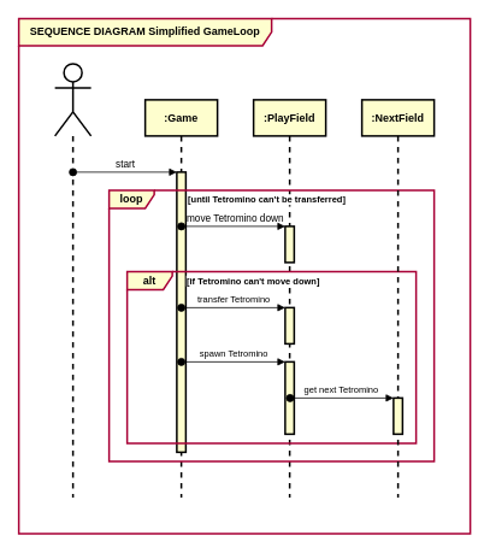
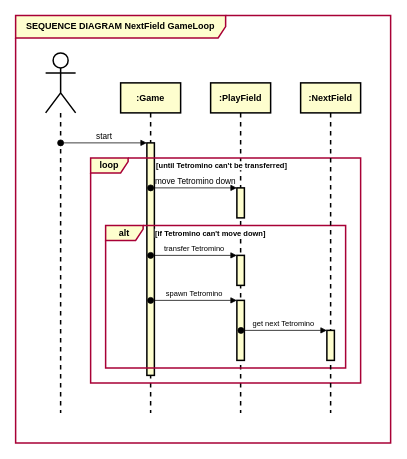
  <mxCell id="0" />
  <mxCell id="1" parent="0" />
  <mxCell id="2" value="" style="shape=umlLifeline;participant=umlActor;perimeter=lifelinePerimeter;whiteSpace=wrap;html=1;container=1;collapsible=0;recursiveResize=0;verticalAlign=top;spacingTop=36;outlineConnect=0;size=80;strokeWidth=2;" vertex="1" parent="1"><mxGeometry x="60" y="70" width="40" height="480" as="geometry" /></mxCell>
  <mxCell id="3" value="&lt;b&gt;:Game&lt;/b&gt;" style="shape=umlLifeline;perimeter=lifelinePerimeter;whiteSpace=wrap;html=1;container=1;collapsible=0;recursiveResize=0;outlineConnect=0;strokeWidth=2;fillColor=#FEFECE;" vertex="1" parent="1"><mxGeometry x="160" y="110" width="80" height="440" as="geometry" /></mxCell>
  <mxCell id="4" value="" style="html=1;points=[];perimeter=orthogonalPerimeter;strokeColor=#000000;strokeWidth=2;fillColor=#FEFECE;" vertex="1" parent="3"><mxGeometry x="35" y="80" width="10" height="310" as="geometry" /></mxCell>
  <mxCell id="5" value="&lt;b&gt;:PlayField&lt;/b&gt;" style="shape=umlLifeline;perimeter=lifelinePerimeter;whiteSpace=wrap;html=1;container=1;collapsible=0;recursiveResize=0;outlineConnect=0;strokeWidth=2;fillColor=#FEFECE;" vertex="1" parent="1"><mxGeometry x="280" y="110" width="80" height="440" as="geometry" /></mxCell>
  <mxCell id="6" value="" style="html=1;points=[];perimeter=orthogonalPerimeter;strokeColor=#000000;strokeWidth=2;fillColor=#FEFECE;fontSize=10;" vertex="1" parent="5"><mxGeometry x="35" y="230" width="10" height="40" as="geometry" /></mxCell>
  <mxCell id="7" value="transfer Tetromino" style="html=1;verticalAlign=bottom;startArrow=oval;endArrow=block;startSize=8;fontSize=10;" edge="1" target="6" parent="5"><mxGeometry relative="1" as="geometry"><mxPoint x="-80" y="230" as="sourcePoint" /></mxGeometry></mxCell>
  <mxCell id="8" value="" style="html=1;points=[];perimeter=orthogonalPerimeter;strokeColor=#000000;strokeWidth=2;fillColor=#FEFECE;fontSize=10;" vertex="1" parent="5"><mxGeometry x="35" y="290" width="10" height="80" as="geometry" /></mxCell>
  <mxCell id="9" value="spawn Tetromino" style="html=1;verticalAlign=bottom;startArrow=oval;endArrow=block;startSize=8;fontSize=10;" edge="1" parent="5" target="8"><mxGeometry relative="1" as="geometry"><mxPoint x="-80" y="290" as="sourcePoint" /></mxGeometry></mxCell>
  <mxCell id="10" value="start" style="html=1;verticalAlign=bottom;startArrow=oval;endArrow=block;startSize=8;" edge="1" target="4" parent="1"><mxGeometry relative="1" as="geometry"><mxPoint x="80" y="190" as="sourcePoint" /></mxGeometry></mxCell>
  <mxCell id="11" value="&lt;b&gt;loop&lt;/b&gt;" style="shape=umlFrame;whiteSpace=wrap;html=1;strokeWidth=2;width=50;height=20;fillColor=#FEFECE;strokeColor=#A80036;labelBackgroundColor=none;" vertex="1" parent="1"><mxGeometry x="120" y="210" width="360" height="300" as="geometry" /></mxCell>
  <mxCell id="12" value="" style="html=1;points=[];perimeter=orthogonalPerimeter;strokeColor=#000000;strokeWidth=2;fillColor=#FEFECE;" vertex="1" parent="1"><mxGeometry x="315" y="250" width="10" height="40" as="geometry" /></mxCell>
  <mxCell id="13" value="&amp;nbsp;move Tetromino down" style="html=1;verticalAlign=bottom;startArrow=oval;endArrow=block;startSize=8;align=center;labelBackgroundColor=none;" edge="1" target="12" parent="1"><mxGeometry relative="1" as="geometry"><mxPoint x="200" y="250" as="sourcePoint" /></mxGeometry></mxCell>
  <mxCell id="14" value="&lt;b&gt;[until Tetromino can't be transferred]&lt;/b&gt;" style="text;html=1;strokeColor=none;fillColor=none;align=center;verticalAlign=middle;whiteSpace=wrap;rounded=0;fontSize=10;labelBackgroundColor=#ffffff;" vertex="1" parent="1"><mxGeometry x="200" y="210" width="190" height="20" as="geometry" /></mxCell>
  <mxCell id="15" value="&lt;b&gt;alt&lt;/b&gt;" style="shape=umlFrame;whiteSpace=wrap;html=1;strokeWidth=2;width=50;height=20;fillColor=#FEFECE;strokeColor=#A80036;" vertex="1" parent="1"><mxGeometry x="140" y="300" width="320" height="190" as="geometry" /></mxCell>
  <mxCell id="16" value="&lt;b&gt;[if Tetromino can't move down]&lt;/b&gt;" style="text;html=1;strokeColor=none;fillColor=none;align=center;verticalAlign=middle;whiteSpace=wrap;rounded=0;fontSize=10;labelBackgroundColor=#ffffff;" vertex="1" parent="1"><mxGeometry x="200" y="300" width="160" height="20" as="geometry" /></mxCell>
  <mxCell id="17" value="&lt;b&gt;:NextField&lt;/b&gt;" style="shape=umlLifeline;perimeter=lifelinePerimeter;whiteSpace=wrap;html=1;container=1;collapsible=0;recursiveResize=0;outlineConnect=0;strokeWidth=2;fillColor=#FEFECE;" vertex="1" parent="1"><mxGeometry x="400" y="110" width="80" height="440" as="geometry" /></mxCell>
  <mxCell id="18" value="" style="html=1;points=[];perimeter=orthogonalPerimeter;strokeColor=#000000;strokeWidth=2;fillColor=#FEFECE;fontSize=10;" vertex="1" parent="17"><mxGeometry x="35" y="330" width="10" height="40" as="geometry" /></mxCell>
  <mxCell id="19" value="get next Tetromino" style="html=1;verticalAlign=bottom;startArrow=oval;endArrow=block;startSize=8;fontSize=10;" edge="1" target="18" parent="1"><mxGeometry relative="1" as="geometry"><mxPoint x="320.429" y="440" as="sourcePoint" /></mxGeometry></mxCell>
- <mxCell id="20" value="&lt;font style=&quot;font-size: 12px&quot;&gt;&lt;b&gt;SEQUENCE DIAGRAM Simplified GameLoop&lt;/b&gt;&lt;/font&gt;" style="shape=umlFrame;whiteSpace=wrap;html=1;labelBackgroundColor=none;strokeWidth=2;fillColor=#FEFECE;fontSize=10;width=280;height=30;strokeColor=#A80036;" vertex="1" parent="1"><mxGeometry x="20" y="20" width="500" height="570" as="geometry" /></mxCell>
+ <mxCell id="20" value="&lt;font style=&quot;font-size: 12px&quot;&gt;&lt;b&gt;SEQUENCE DIAGRAM NextField GameLoop&lt;/b&gt;&lt;/font&gt;" style="shape=umlFrame;whiteSpace=wrap;html=1;labelBackgroundColor=none;strokeWidth=2;fillColor=#FEFECE;fontSize=10;width=280;height=30;strokeColor=#A80036;" vertex="1" parent="1"><mxGeometry x="20" y="20" width="500" height="570" as="geometry" /></mxCell>
